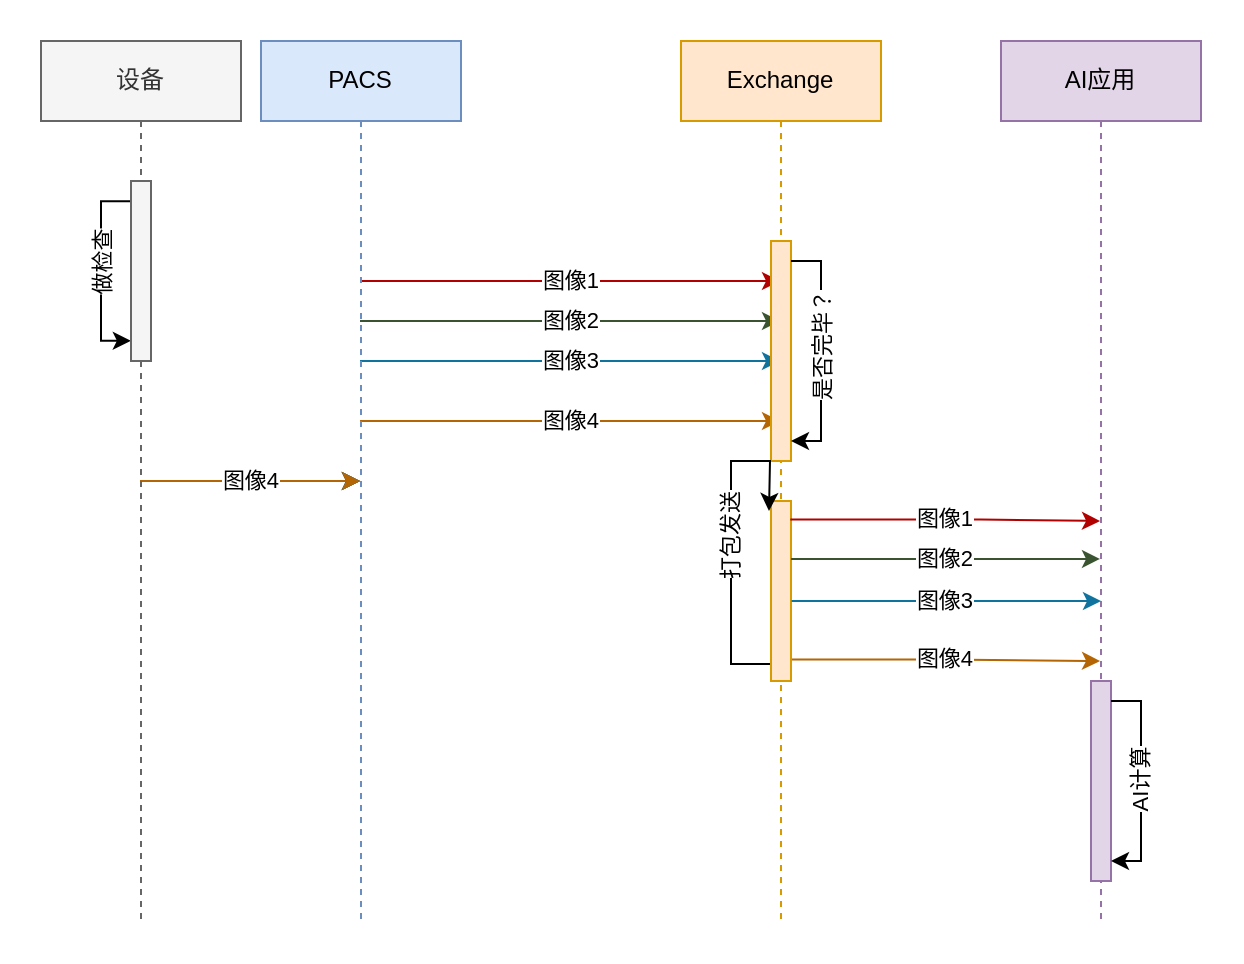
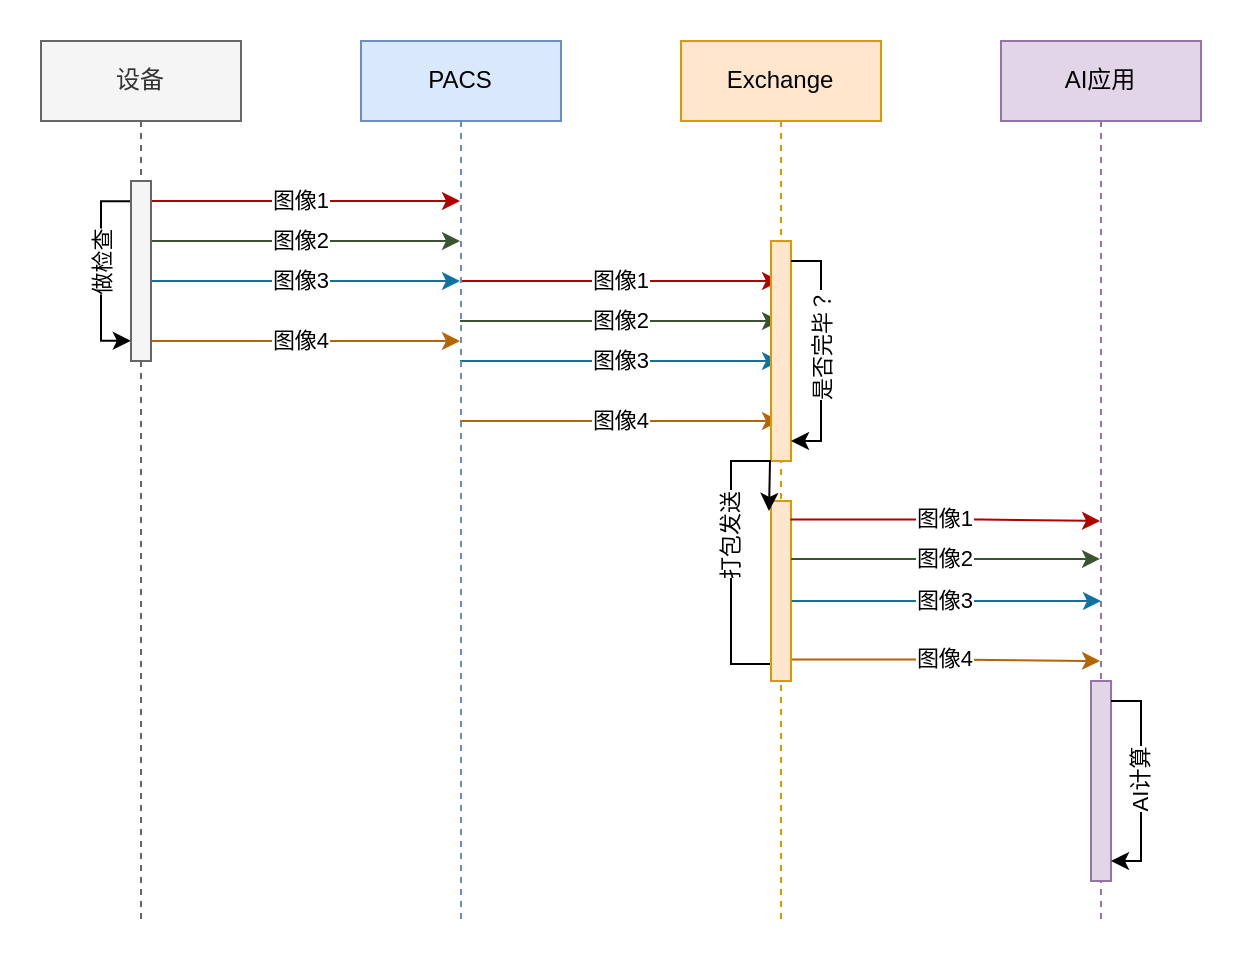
  <mxCell id="0" />
  <mxCell id="1" parent="0" />
  <mxCell id="2" value="图像1" style="edgeStyle=orthogonalEdgeStyle;rounded=0;orthogonalLoop=1;jettySize=auto;html=1;fillColor=#e51400;strokeColor=#B20000;" parent="1" source="6" target="11" edge="1"><mxGeometry relative="1" as="geometry"><Array as="points"><mxPoint x="170" y="100" /><mxPoint x="170" y="100" /></Array></mxGeometry></mxCell>
  <mxCell id="3" value="图像2" style="edgeStyle=orthogonalEdgeStyle;rounded=0;orthogonalLoop=1;jettySize=auto;html=1;fillColor=#6d8764;strokeColor=#3A5431;" parent="1" source="6" target="11" edge="1"><mxGeometry relative="1" as="geometry"><Array as="points"><mxPoint x="160" y="120" /><mxPoint x="160" y="120" /></Array></mxGeometry></mxCell>
  <mxCell id="4" value="图像3" style="edgeStyle=orthogonalEdgeStyle;rounded=0;orthogonalLoop=1;jettySize=auto;html=1;fillColor=#b1ddf0;strokeColor=#10739e;" parent="1" source="6" target="11" edge="1"><mxGeometry relative="1" as="geometry"><Array as="points"><mxPoint x="170" y="140" /><mxPoint x="170" y="140" /></Array></mxGeometry></mxCell>
  <mxCell id="5" value="图像4" style="edgeStyle=orthogonalEdgeStyle;rounded=0;orthogonalLoop=1;jettySize=auto;html=1;fillColor=#fad7ac;strokeColor=#b46504;" parent="1" source="6" target="11" edge="1"><mxGeometry relative="1" as="geometry"><Array as="points"><mxPoint x="170" y="170" /><mxPoint x="170" y="170" /></Array></mxGeometry></mxCell>
  <mxCell id="6" value="设备" style="shape=umlLifeline;perimeter=lifelinePerimeter;whiteSpace=wrap;html=1;container=1;collapsible=0;recursiveResize=0;outlineConnect=0;fillColor=#f5f5f5;fontColor=#333333;strokeColor=#666666;" parent="1" vertex="1"><mxGeometry x="20" y="20" width="100" height="440" as="geometry" /></mxCell>
  <mxCell id="7" value="图像1" style="edgeStyle=orthogonalEdgeStyle;rounded=0;orthogonalLoop=1;jettySize=auto;html=1;fillColor=#e51400;strokeColor=#B20000;" parent="1" source="11" target="13" edge="1"><mxGeometry relative="1" as="geometry"><Array as="points"><mxPoint x="320" y="140" /><mxPoint x="320" y="140" /></Array></mxGeometry></mxCell>
  <mxCell id="8" value="图像2" style="edgeStyle=orthogonalEdgeStyle;rounded=0;orthogonalLoop=1;jettySize=auto;html=1;fillColor=#6d8764;strokeColor=#3A5431;" parent="1" source="11" target="13" edge="1"><mxGeometry relative="1" as="geometry"><Array as="points"><mxPoint x="310" y="160" /><mxPoint x="310" y="160" /></Array></mxGeometry></mxCell>
  <mxCell id="9" value="图像3" style="edgeStyle=orthogonalEdgeStyle;rounded=0;orthogonalLoop=1;jettySize=auto;html=1;fillColor=#b1ddf0;strokeColor=#10739e;" parent="1" source="11" target="13" edge="1"><mxGeometry relative="1" as="geometry"><Array as="points"><mxPoint x="310" y="180" /><mxPoint x="310" y="180" /></Array></mxGeometry></mxCell>
  <mxCell id="10" value="图像4" style="edgeStyle=orthogonalEdgeStyle;rounded=0;orthogonalLoop=1;jettySize=auto;html=1;fillColor=#fad7ac;strokeColor=#b46504;" parent="1" source="11" target="13" edge="1"><mxGeometry relative="1" as="geometry"><Array as="points"><mxPoint x="310" y="210" /><mxPoint x="310" y="210" /></Array></mxGeometry></mxCell>
- <mxCell id="11" value="PACS" style="shape=umlLifeline;perimeter=lifelinePerimeter;whiteSpace=wrap;html=1;container=1;collapsible=0;recursiveResize=0;outlineConnect=0;fillColor=#dae8fc;strokeColor=#6c8ebf;" parent="1" vertex="1"><mxGeometry x="130" y="20" width="100" height="440" as="geometry" /></mxCell>
+ <mxCell id="11" value="PACS" style="shape=umlLifeline;perimeter=lifelinePerimeter;whiteSpace=wrap;html=1;container=1;collapsible=0;recursiveResize=0;outlineConnect=0;fillColor=#dae8fc;strokeColor=#6c8ebf;" parent="1" vertex="1"><mxGeometry x="180" y="20" width="100" height="440" as="geometry" /></mxCell>
  <mxCell id="12" value="图像4" style="edgeStyle=orthogonalEdgeStyle;rounded=0;orthogonalLoop=1;jettySize=auto;html=1;fillColor=#fad7ac;strokeColor=#b46504;exitX=1.028;exitY=0.88;exitDx=0;exitDy=0;exitPerimeter=0;" parent="1" source="17" edge="1"><mxGeometry relative="1" as="geometry"><mxPoint x="400" y="330" as="sourcePoint" /><mxPoint x="549.5" y="330" as="targetPoint" /><Array as="points"><mxPoint x="470" y="329" /></Array></mxGeometry></mxCell>
  <mxCell id="13" value="Exchange" style="shape=umlLifeline;perimeter=lifelinePerimeter;whiteSpace=wrap;html=1;container=1;collapsible=0;recursiveResize=0;outlineConnect=0;fillColor=#ffe6cc;strokeColor=#d79b00;" parent="1" vertex="1"><mxGeometry x="340" y="20" width="100" height="440" as="geometry" /></mxCell>
  <mxCell id="14" value="" style="html=1;points=[];perimeter=orthogonalPerimeter;fillColor=#ffe6cc;strokeColor=#d79b00;" parent="13" vertex="1"><mxGeometry x="45" y="100" width="10" height="110" as="geometry" /></mxCell>
  <mxCell id="15" value="" style="edgeStyle=orthogonalEdgeStyle;rounded=0;orthogonalLoop=1;jettySize=auto;html=1;horizontal=0;verticalAlign=middle;" parent="13" source="14" target="14" edge="1"><mxGeometry relative="1" as="geometry"><Array as="points"><mxPoint x="70" y="110" /></Array></mxGeometry></mxCell>
  <mxCell id="16" value="是否完毕？" style="edgeLabel;html=1;align=center;verticalAlign=middle;resizable=0;points=[];horizontal=0;" vertex="1" connectable="0" parent="15"><mxGeometry x="-0.243" relative="1" as="geometry"><mxPoint y="14" as="offset" /></mxGeometry></mxCell>
  <mxCell id="17" value="" style="html=1;points=[];perimeter=orthogonalPerimeter;fillColor=#ffe6cc;strokeColor=#d79b00;" parent="13" vertex="1"><mxGeometry x="45" y="230" width="10" height="90" as="geometry" /></mxCell>
  <mxCell id="18" value="打包发送" style="edgeStyle=orthogonalEdgeStyle;rounded=0;orthogonalLoop=1;jettySize=auto;html=1;exitX=-0.05;exitY=0.906;exitDx=0;exitDy=0;exitPerimeter=0;horizontal=0;" parent="13" source="17" edge="1"><mxGeometry relative="1" as="geometry"><mxPoint x="44" y="235" as="targetPoint" /></mxGeometry></mxCell>
  <mxCell id="19" value="AI应用" style="shape=umlLifeline;perimeter=lifelinePerimeter;whiteSpace=wrap;html=1;container=1;collapsible=0;recursiveResize=0;outlineConnect=0;fillColor=#e1d5e7;strokeColor=#9673a6;" parent="1" vertex="1"><mxGeometry x="500" y="20" width="100" height="440" as="geometry" /></mxCell>
  <mxCell id="20" value="" style="html=1;points=[];perimeter=orthogonalPerimeter;fillColor=#e1d5e7;strokeColor=#9673a6;" parent="19" vertex="1"><mxGeometry x="45" y="320" width="10" height="100" as="geometry" /></mxCell>
  <mxCell id="21" value="AI计算" style="edgeStyle=orthogonalEdgeStyle;rounded=0;orthogonalLoop=1;jettySize=auto;html=1;horizontal=0;" parent="19" source="20" target="20" edge="1"><mxGeometry relative="1" as="geometry"><Array as="points"><mxPoint x="70" y="330" /></Array></mxGeometry></mxCell>
  <mxCell id="22" value="图像1" style="edgeStyle=orthogonalEdgeStyle;rounded=0;orthogonalLoop=1;jettySize=auto;html=1;fillColor=#e51400;strokeColor=#B20000;exitX=0.967;exitY=0.103;exitDx=0;exitDy=0;exitPerimeter=0;" parent="1" source="17" edge="1"><mxGeometry relative="1" as="geometry"><mxPoint x="400" y="260" as="sourcePoint" /><mxPoint x="549.5" y="260" as="targetPoint" /><Array as="points"><mxPoint x="490" y="260" /></Array></mxGeometry></mxCell>
  <mxCell id="23" value="图像3" style="edgeStyle=orthogonalEdgeStyle;rounded=0;orthogonalLoop=1;jettySize=auto;html=1;fillColor=#b1ddf0;strokeColor=#10739e;exitX=1.031;exitY=0.543;exitDx=0;exitDy=0;exitPerimeter=0;" parent="1" edge="1"><mxGeometry relative="1" as="geometry"><mxPoint x="395.31" y="299.87" as="sourcePoint" /><mxPoint x="550" y="300" as="targetPoint" /><Array as="points"><mxPoint x="550" y="300" /></Array></mxGeometry></mxCell>
  <mxCell id="24" value="图像2" style="edgeStyle=orthogonalEdgeStyle;rounded=0;orthogonalLoop=1;jettySize=auto;html=1;strokeColor=#3A5431;" parent="1" source="17" edge="1"><mxGeometry relative="1" as="geometry"><Array as="points"><mxPoint x="420" y="279" /><mxPoint x="420" y="279" /></Array><mxPoint x="549.5" y="278.966" as="targetPoint" /></mxGeometry></mxCell>
  <mxCell id="25" style="edgeStyle=orthogonalEdgeStyle;rounded=0;orthogonalLoop=1;jettySize=auto;html=1;entryX=-0.009;entryY=0.888;entryDx=0;entryDy=0;entryPerimeter=0;exitX=-0.012;exitY=0.112;exitDx=0;exitDy=0;exitPerimeter=0;" edge="1" parent="1" source="27" target="27"><mxGeometry relative="1" as="geometry"><mxPoint x="-254.17" y="80.81" as="targetPoint" /><mxPoint x="-255" y="29.19" as="sourcePoint" /><Array as="points"><mxPoint x="50" y="100" /><mxPoint x="50" y="170" /></Array></mxGeometry></mxCell>
  <mxCell id="26" value="做检查" style="edgeLabel;html=1;align=center;verticalAlign=middle;resizable=0;points=[];horizontal=0;" vertex="1" connectable="0" parent="25"><mxGeometry x="-0.051" relative="1" as="geometry"><mxPoint as="offset" /></mxGeometry></mxCell>
  <mxCell id="27" value="" style="html=1;points=[];perimeter=orthogonalPerimeter;fillColor=#f5f5f5;fontColor=#333333;strokeColor=#666666;" vertex="1" parent="1"><mxGeometry x="65" y="90" width="10" height="90" as="geometry" /></mxCell>
